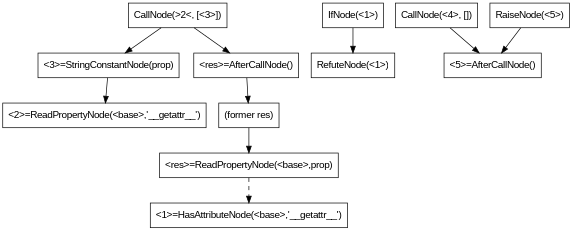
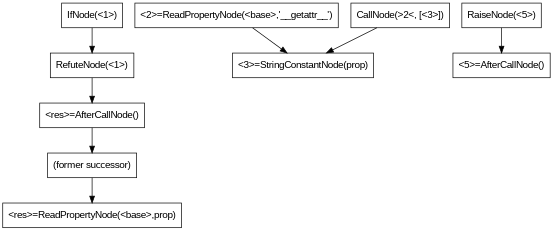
  digraph {
    fontname="Liberation Sans"
    node [fontname="Liberation Sans" shape=record]
    edge [fontname="Liberation Sans" style=solid]
    n1 [label="&lt;res&gt;=ReadPropertyNode(&lt;base&gt;,prop)"]
-   n2 [label="&lt;1&gt;=HasAttributeNode(&lt;base&gt;,'__getattr__')"]
-   n3 [label="(former res)"]
+   n3 [label="(former successor)"]
    n4 [label="IfNode(&lt;1&gt;)"]
    n5 [label="RefuteNode(&lt;1&gt;)"]
    n6 [label="&lt;2&gt;=ReadPropertyNode(&lt;base&gt;,'__getattr__')"]
    n7 [label="&lt;3&gt;=StringConstantNode(prop)"]
    n8 [label="CallNode(&gt;2&lt;, [&lt;3&gt;])"]
    n9 [label="&lt;res&gt;=AfterCallNode()"]
-   n10 [label="CallNode(&lt;4&gt;, [])"]
    n11 [label="&lt;5&gt;=AfterCallNode()"]
    n12 [label="RaiseNode(&lt;5&gt;)"]
-   n1 -> n2 [style=dashed]
    n3 -> n1
    n4 -> n5
-   n7 -> n6
+   n6 -> n7
    n8 -> n7
-   n8 -> n9
+   n5 -> n9
    n9 -> n3
-   n10 -> n11
    n12 -> n11
  }
